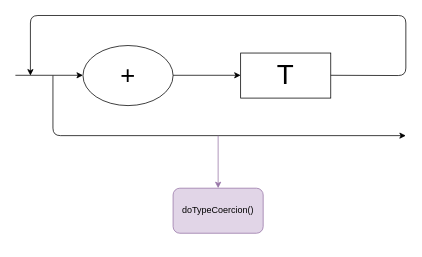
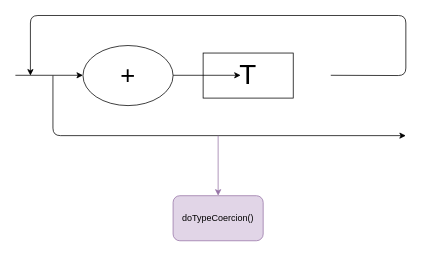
  <mxCell id="0" />
  <mxCell id="1" parent="0" />
  <mxCell id="2" value="" style="group;container=1;" parent="1" vertex="1" connectable="0"><mxGeometry width="520" height="160" as="geometry" x="20" y="20" /></mxCell>
  <mxCell id="3" value="" style="group" parent="2" vertex="1" connectable="0"><mxGeometry width="520" height="160" as="geometry" /></mxCell>
  <mxCell id="4" value="" style="endArrow=classic;html=1;entryX=0;entryY=0.5;entryDx=0;entryDy=0;" parent="3" edge="1"><mxGeometry width="50" height="50" relative="1" as="geometry"><mxPoint y="79.64" as="sourcePoint" /><mxPoint x="90" y="79.64" as="targetPoint" /></mxGeometry></mxCell>
- <mxCell id="5" value="&lt;font style=&quot;font-size: 37px&quot;&gt;T&lt;/font&gt;" style="rounded=0;whiteSpace=wrap;html=1;" parent="3" vertex="1"><mxGeometry x="300" y="50" width="120" height="60" as="geometry" /></mxCell>
+ <mxCell id="5" value="&lt;font style=&quot;font-size: 37px&quot;&gt;T&lt;/font&gt;" style="rounded=0;whiteSpace=wrap;html=1;" parent="3" vertex="1"><mxGeometry x="250" y="50" width="120" height="60" as="geometry" /></mxCell>
  <mxCell id="6" value="" style="endArrow=classic;html=1;" parent="3" edge="1"><mxGeometry width="50" height="50" relative="1" as="geometry"><mxPoint x="420" y="79.64" as="sourcePoint" /><mxPoint x="20" y="80" as="targetPoint" /><Array as="points"><mxPoint x="520" y="80" /><mxPoint x="520" /><mxPoint x="20" /></Array></mxGeometry></mxCell>
  <mxCell id="7" value="" style="endArrow=classic;html=1;entryX=0;entryY=0.5;entryDx=0;entryDy=0;" parent="3" edge="1"><mxGeometry width="50" height="50" relative="1" as="geometry"><mxPoint x="210" y="79.64" as="sourcePoint" /><mxPoint x="300" y="79.64" as="targetPoint" /></mxGeometry></mxCell>
  <mxCell id="8" value="&lt;span style=&quot;font-size: 34px&quot;&gt;+&lt;/span&gt;" style="ellipse;whiteSpace=wrap;html=1;" parent="3" vertex="1"><mxGeometry x="90" y="40" width="120" height="80" as="geometry" /></mxCell>
  <mxCell id="9" value="" style="endArrow=classic;html=1;" parent="3" edge="1"><mxGeometry width="50" height="50" relative="1" as="geometry"><mxPoint x="50" y="80" as="sourcePoint" /><mxPoint x="520" y="160" as="targetPoint" /><Array as="points"><mxPoint x="50" y="160" /></Array></mxGeometry></mxCell>
- <mxCell id="10" value="doTypeCoercion()" style="rounded=1;whiteSpace=wrap;html=1;fillColor=#e1d5e7;strokeColor=#9673a6;" vertex="1" parent="1"><mxGeometry x="230" y="250" width="120" height="60" as="geometry" /></mxCell>
+ <mxCell id="10" value="doTypeCoercion()" style="rounded=1;whiteSpace=wrap;html=1;fillColor=#e1d5e7;strokeColor=#9673a6;" vertex="1" parent="1"><mxGeometry x="230" y="260" width="120" height="60" as="geometry" /></mxCell>
  <mxCell id="11" value="" style="endArrow=classic;html=1;fillColor=#e1d5e7;strokeColor=#9673a6;entryX=0.5;entryY=0;entryDx=0;entryDy=0;" edge="1" parent="1" target="10"><mxGeometry width="50" height="50" relative="1" as="geometry"><mxPoint x="290" y="180" as="sourcePoint" /><mxPoint x="279.66" y="180" as="targetPoint" /></mxGeometry></mxCell>
